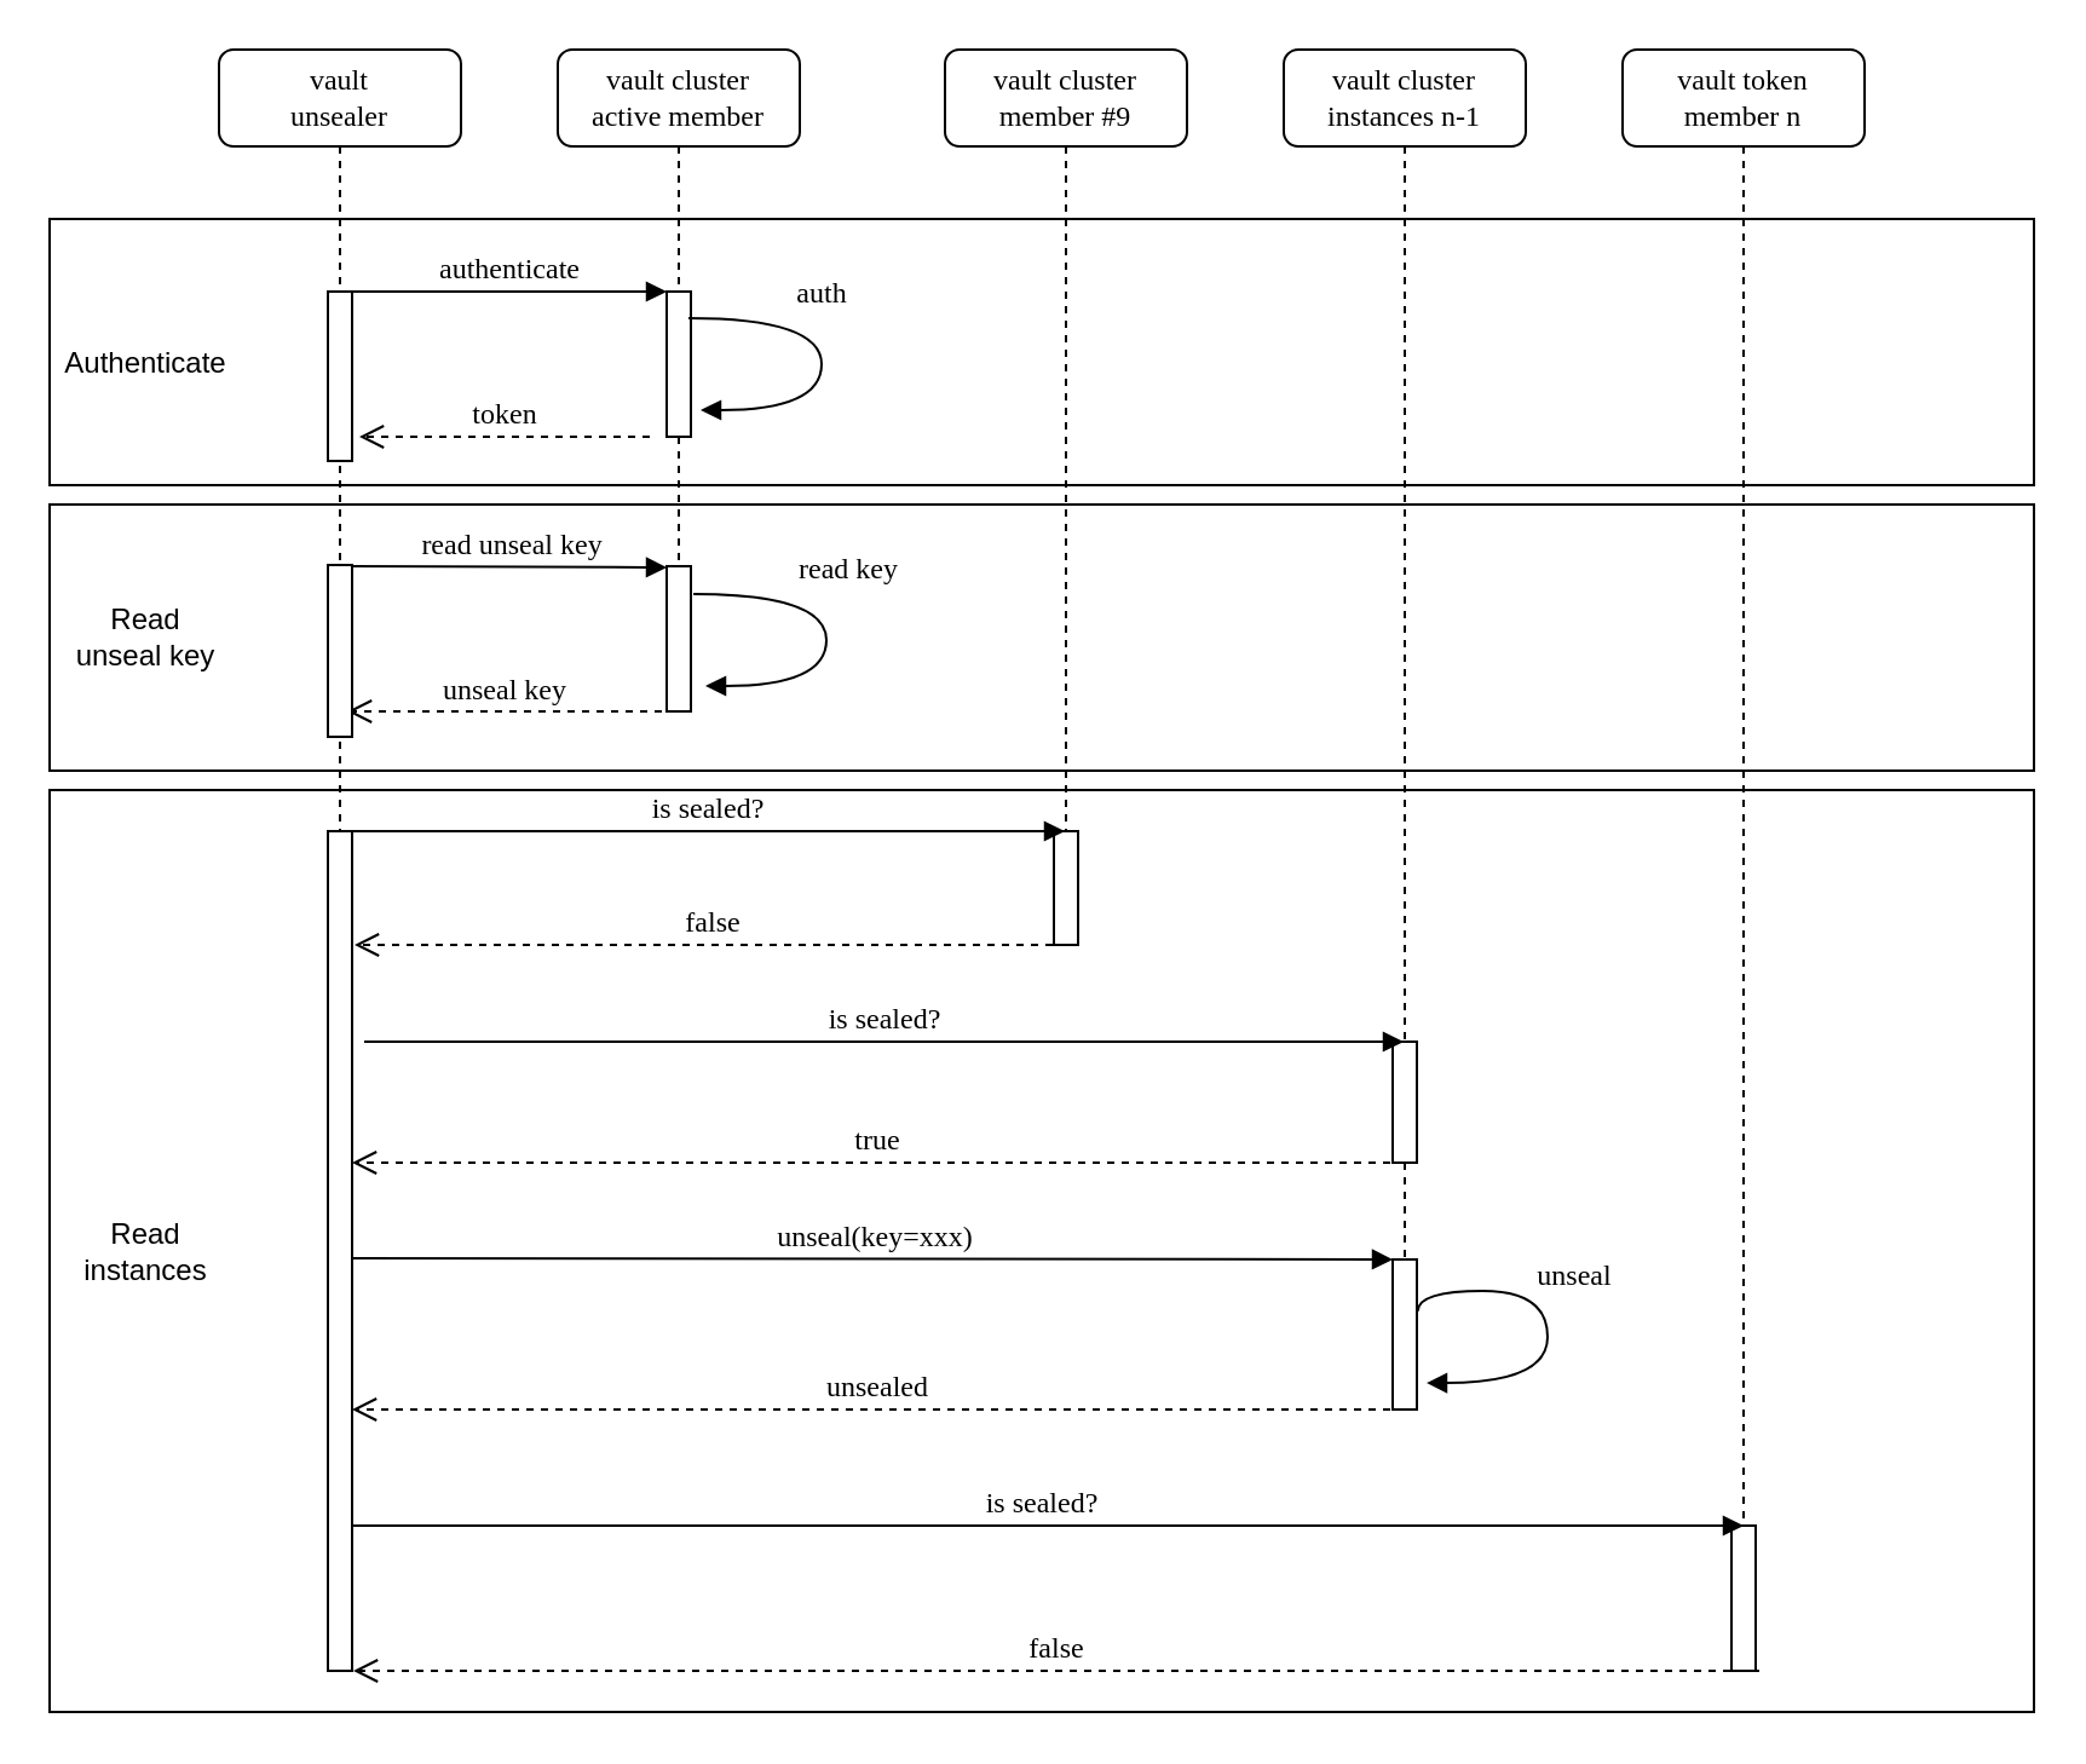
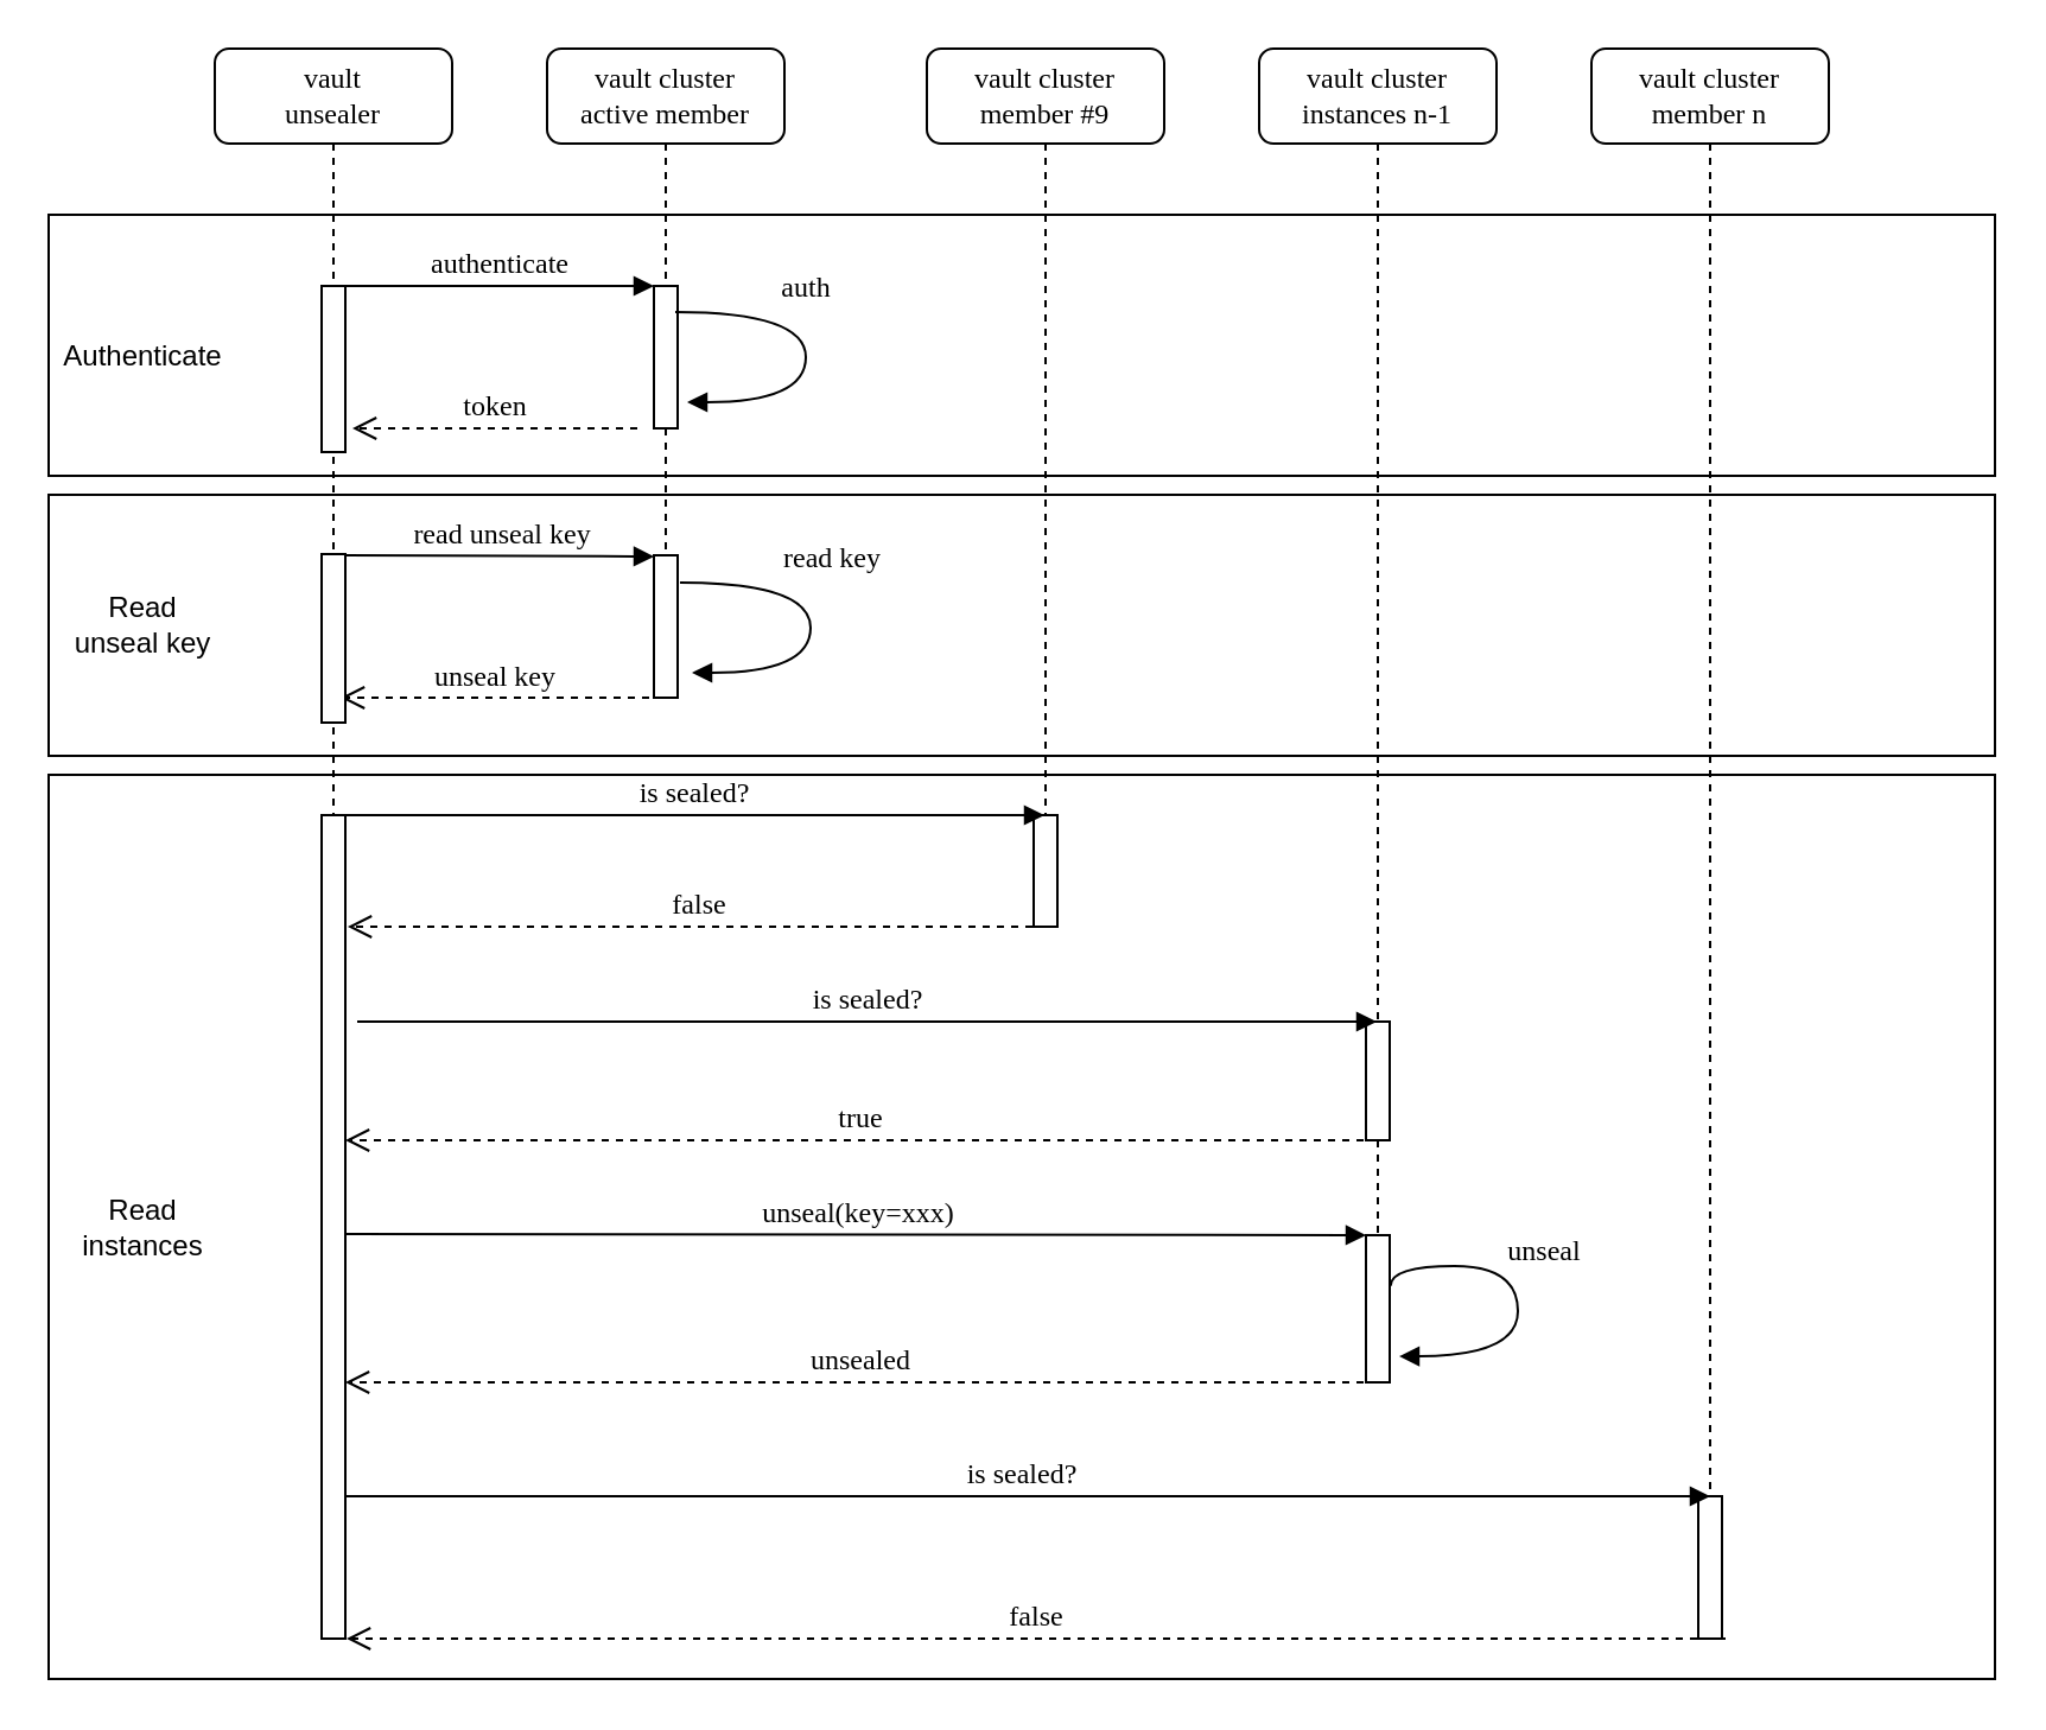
  <mxCell id="0" />
  <mxCell id="1" parent="0" />
  <mxCell id="2" value="" style="rounded=0;whiteSpace=wrap;html=1;" vertex="1" parent="1"><mxGeometry x="20" y="326" width="820" height="381" as="geometry" /></mxCell>
  <mxCell id="3" value="" style="rounded=0;whiteSpace=wrap;html=1;" vertex="1" parent="1"><mxGeometry x="20" y="208" width="820" height="110" as="geometry" /></mxCell>
  <mxCell id="4" value="" style="rounded=0;whiteSpace=wrap;html=1;" vertex="1" parent="1"><mxGeometry x="20" y="90" width="820" height="110" as="geometry" /></mxCell>
  <mxCell id="5" value="unsealed" style="html=1;verticalAlign=bottom;endArrow=open;dashed=1;endSize=8;labelBackgroundColor=none;fontFamily=Verdana;fontSize=12;edgeStyle=elbowEdgeStyle;elbow=horizontal;" edge="1" parent="1"><mxGeometry relative="1" as="geometry"><mxPoint x="145" y="582" as="targetPoint" /><Array as="points"><mxPoint x="360.5" y="582" /><mxPoint x="390.5" y="582" /></Array><mxPoint x="580" y="582" as="sourcePoint" /></mxGeometry></mxCell>
  <mxCell id="6" value="&lt;div&gt;vault cluster&lt;/div&gt;&lt;div&gt;active member&lt;br&gt;&lt;/div&gt;" style="shape=umlLifeline;perimeter=lifelinePerimeter;whiteSpace=wrap;html=1;container=1;collapsible=0;recursiveResize=0;outlineConnect=0;rounded=1;shadow=0;comic=0;labelBackgroundColor=none;strokeWidth=1;fontFamily=Verdana;fontSize=12;align=center;" parent="1" vertex="1"><mxGeometry x="230" y="20" width="100" height="260" as="geometry" /></mxCell>
  <mxCell id="7" value="" style="html=1;points=[];perimeter=orthogonalPerimeter;rounded=0;shadow=0;comic=0;labelBackgroundColor=none;strokeWidth=1;fontFamily=Verdana;fontSize=12;align=center;" parent="6" vertex="1"><mxGeometry x="45" y="100" width="10" height="60" as="geometry" /></mxCell>
  <mxCell id="8" value="" style="html=1;points=[];perimeter=orthogonalPerimeter;rounded=0;shadow=0;comic=0;labelBackgroundColor=none;strokeWidth=1;fontFamily=Verdana;fontSize=12;align=center;" vertex="1" parent="6"><mxGeometry x="45" y="213.5" width="10" height="60" as="geometry" /></mxCell>
  <mxCell id="9" value="&lt;div&gt;read unseal key&lt;/div&gt;" style="html=1;verticalAlign=bottom;endArrow=block;entryX=0;entryY=0;labelBackgroundColor=none;fontFamily=Verdana;fontSize=12;edgeStyle=elbowEdgeStyle;elbow=vertical;" edge="1" parent="6" target="8"><mxGeometry relative="1" as="geometry"><mxPoint x="-85" y="213.5" as="sourcePoint" /></mxGeometry></mxCell>
  <mxCell id="10" value="unseal key" style="html=1;verticalAlign=bottom;endArrow=open;dashed=1;endSize=8;labelBackgroundColor=none;fontFamily=Verdana;fontSize=12;edgeStyle=elbowEdgeStyle;elbow=vertical;" edge="1" parent="6"><mxGeometry relative="1" as="geometry"><mxPoint x="-87" y="273.5" as="targetPoint" /><Array as="points"><mxPoint x="-12" y="273.5" /><mxPoint x="18" y="273.5" /></Array><mxPoint x="43" y="273.5" as="sourcePoint" /></mxGeometry></mxCell>
  <mxCell id="11" value="auth" style="html=1;verticalAlign=bottom;endArrow=block;labelBackgroundColor=none;fontFamily=Verdana;fontSize=12;elbow=vertical;edgeStyle=orthogonalEdgeStyle;curved=1;entryX=1;entryY=0.286;entryPerimeter=0;exitX=1.038;exitY=0.345;exitPerimeter=0;" edge="1" parent="6"><mxGeometry x="-0.231" y="-1" relative="1" as="geometry"><mxPoint x="54" y="111" as="sourcePoint" /><mxPoint x="59" y="149" as="targetPoint" /><Array as="points"><mxPoint x="109" y="111" /><mxPoint x="109" y="149" /></Array><mxPoint x="1" y="-1" as="offset" /></mxGeometry></mxCell>
  <mxCell id="12" value="&lt;div&gt;vault cluster&lt;/div&gt;&lt;div&gt;member #9&lt;br&gt;&lt;/div&gt;" style="shape=umlLifeline;perimeter=lifelinePerimeter;whiteSpace=wrap;html=1;container=1;collapsible=0;recursiveResize=0;outlineConnect=0;rounded=1;shadow=0;comic=0;labelBackgroundColor=none;strokeWidth=1;fontFamily=Verdana;fontSize=12;align=center;" parent="1" vertex="1"><mxGeometry x="390" y="20" width="100" height="370" as="geometry" /></mxCell>
  <mxCell id="13" value="" style="html=1;points=[];perimeter=orthogonalPerimeter;rounded=0;shadow=0;comic=0;labelBackgroundColor=none;strokeWidth=1;fontFamily=Verdana;fontSize=12;align=center;" vertex="1" parent="12"><mxGeometry x="45" y="323" width="10" height="47" as="geometry" /></mxCell>
  <mxCell id="14" value="&lt;div&gt;vault cluster&lt;/div&gt;&lt;div&gt;instances n-1&lt;/div&gt;" style="shape=umlLifeline;perimeter=lifelinePerimeter;whiteSpace=wrap;html=1;container=1;collapsible=0;recursiveResize=0;outlineConnect=0;rounded=1;shadow=0;comic=0;labelBackgroundColor=none;strokeWidth=1;fontFamily=Verdana;fontSize=12;align=center;" parent="1" vertex="1"><mxGeometry x="530" y="20" width="100" height="560" as="geometry" /></mxCell>
  <mxCell id="15" value="true" style="html=1;verticalAlign=bottom;endArrow=open;dashed=1;endSize=8;labelBackgroundColor=none;fontFamily=Verdana;fontSize=12;edgeStyle=elbowEdgeStyle;elbow=horizontal;" edge="1" parent="14"><mxGeometry relative="1" as="geometry"><mxPoint x="-385" y="460" as="targetPoint" /><Array as="points"><mxPoint x="-169.5" y="460" /><mxPoint x="-139.5" y="460" /></Array><mxPoint x="50" y="460" as="sourcePoint" /></mxGeometry></mxCell>
- <mxCell id="16" value="&lt;div&gt;vault token&lt;/div&gt;&lt;div&gt;member n&lt;br&gt;&lt;/div&gt;" style="shape=umlLifeline;perimeter=lifelinePerimeter;whiteSpace=wrap;html=1;container=1;collapsible=0;recursiveResize=0;outlineConnect=0;rounded=1;shadow=0;comic=0;labelBackgroundColor=none;strokeWidth=1;fontFamily=Verdana;fontSize=12;align=center;" parent="1" vertex="1"><mxGeometry x="670" y="20" width="100" height="670" as="geometry" /></mxCell>
+ <mxCell id="16" value="&lt;div&gt;vault cluster&lt;/div&gt;&lt;div&gt;member n&lt;br&gt;&lt;/div&gt;" style="shape=umlLifeline;perimeter=lifelinePerimeter;whiteSpace=wrap;html=1;container=1;collapsible=0;recursiveResize=0;outlineConnect=0;rounded=1;shadow=0;comic=0;labelBackgroundColor=none;strokeWidth=1;fontFamily=Verdana;fontSize=12;align=center;" parent="1" vertex="1"><mxGeometry x="670" y="20" width="100" height="670" as="geometry" /></mxCell>
  <mxCell id="17" value="false" style="html=1;verticalAlign=bottom;endArrow=open;dashed=1;endSize=8;labelBackgroundColor=none;fontFamily=Verdana;fontSize=12;edgeStyle=elbowEdgeStyle;elbow=vertical;" edge="1" parent="16"><mxGeometry relative="1" as="geometry"><mxPoint x="-524.5" y="670" as="targetPoint" /><Array as="points"><mxPoint x="-163" y="670" /><mxPoint x="-133" y="670" /></Array><mxPoint x="56.5" y="670" as="sourcePoint" /></mxGeometry></mxCell>
  <mxCell id="18" value="" style="html=1;points=[];perimeter=orthogonalPerimeter;rounded=0;shadow=0;comic=0;labelBackgroundColor=none;strokeWidth=1;fontFamily=Verdana;fontSize=12;align=center;" vertex="1" parent="16"><mxGeometry x="45" y="610" width="10" height="60" as="geometry" /></mxCell>
  <mxCell id="19" value="is sealed?" style="html=1;verticalAlign=bottom;endArrow=block;labelBackgroundColor=none;fontFamily=Verdana;fontSize=12;edgeStyle=elbowEdgeStyle;elbow=vertical;" edge="1" parent="16"><mxGeometry relative="1" as="geometry"><mxPoint x="-530.5" y="610" as="sourcePoint" /><mxPoint x="50" y="610" as="targetPoint" /></mxGeometry></mxCell>
  <mxCell id="20" value="&lt;div&gt;vault&lt;/div&gt;&lt;div&gt;unsealer&lt;br&gt;&lt;/div&gt;" style="shape=umlLifeline;perimeter=lifelinePerimeter;whiteSpace=wrap;html=1;container=1;collapsible=0;recursiveResize=0;outlineConnect=0;rounded=1;shadow=0;comic=0;labelBackgroundColor=none;strokeWidth=1;fontFamily=Verdana;fontSize=12;align=center;" parent="1" vertex="1"><mxGeometry x="90" y="20" width="100" height="670" as="geometry" /></mxCell>
  <mxCell id="21" value="false" style="html=1;verticalAlign=bottom;endArrow=open;dashed=1;endSize=8;labelBackgroundColor=none;fontFamily=Verdana;fontSize=12;edgeStyle=elbowEdgeStyle;elbow=vertical;" edge="1" parent="20"><mxGeometry relative="1" as="geometry"><mxPoint x="56" y="370" as="targetPoint" /><Array as="points"><mxPoint x="131" y="370" /><mxPoint x="161" y="370" /></Array><mxPoint x="350.5" y="370" as="sourcePoint" /></mxGeometry></mxCell>
  <mxCell id="22" value="" style="html=1;points=[];perimeter=orthogonalPerimeter;rounded=0;shadow=0;comic=0;labelBackgroundColor=none;strokeWidth=1;fontFamily=Verdana;fontSize=12;align=center;" parent="20" vertex="1"><mxGeometry x="45" y="100" width="10" height="70" as="geometry" /></mxCell>
  <mxCell id="23" value="is sealed?" style="html=1;verticalAlign=bottom;endArrow=block;labelBackgroundColor=none;fontFamily=Verdana;fontSize=12;edgeStyle=elbowEdgeStyle;elbow=vertical;" edge="1" parent="20"><mxGeometry relative="1" as="geometry"><mxPoint x="55" y="323" as="sourcePoint" /><mxPoint x="349.5" y="323" as="targetPoint" /></mxGeometry></mxCell>
  <mxCell id="24" value="" style="html=1;points=[];perimeter=orthogonalPerimeter;rounded=0;shadow=0;comic=0;labelBackgroundColor=none;strokeWidth=1;fontFamily=Verdana;fontSize=12;align=center;" vertex="1" parent="20"><mxGeometry x="45" y="213" width="10" height="71" as="geometry" /></mxCell>
  <mxCell id="25" value="" style="html=1;points=[];perimeter=orthogonalPerimeter;rounded=0;shadow=0;comic=0;labelBackgroundColor=none;strokeWidth=1;fontFamily=Verdana;fontSize=12;align=center;" vertex="1" parent="20"><mxGeometry x="45" y="323" width="10" height="347" as="geometry" /></mxCell>
  <mxCell id="26" value="" style="html=1;points=[];perimeter=orthogonalPerimeter;rounded=0;shadow=0;comic=0;labelBackgroundColor=none;strokeWidth=1;fontFamily=Verdana;fontSize=12;align=center;" parent="1" vertex="1"><mxGeometry x="575" y="430" width="10" height="50" as="geometry" /></mxCell>
  <mxCell id="27" value="authenticate" style="html=1;verticalAlign=bottom;endArrow=block;entryX=0;entryY=0;labelBackgroundColor=none;fontFamily=Verdana;fontSize=12;edgeStyle=elbowEdgeStyle;elbow=vertical;" parent="1" source="22" target="7" edge="1"><mxGeometry relative="1" as="geometry"><mxPoint x="210" y="130" as="sourcePoint" /></mxGeometry></mxCell>
  <mxCell id="28" value="unseal" style="html=1;verticalAlign=bottom;endArrow=block;labelBackgroundColor=none;fontFamily=Verdana;fontSize=12;elbow=vertical;edgeStyle=orthogonalEdgeStyle;curved=1;entryX=1;entryY=0.286;entryPerimeter=0;exitX=1.038;exitY=0.345;exitPerimeter=0;" parent="1" edge="1"><mxGeometry x="-0.137" y="11" relative="1" as="geometry"><mxPoint x="585.38" y="541.39" as="sourcePoint" /><mxPoint x="589" y="571.02" as="targetPoint" /><Array as="points"><mxPoint x="639" y="533" /><mxPoint x="639" y="571" /></Array><mxPoint as="offset" /></mxGeometry></mxCell>
  <mxCell id="29" value="token" style="html=1;verticalAlign=bottom;endArrow=open;dashed=1;endSize=8;labelBackgroundColor=none;fontFamily=Verdana;fontSize=12;edgeStyle=elbowEdgeStyle;elbow=vertical;" edge="1" parent="1"><mxGeometry relative="1" as="geometry"><mxPoint x="148" y="180" as="targetPoint" /><Array as="points"><mxPoint x="213" y="180" /><mxPoint x="243" y="180" /></Array><mxPoint x="268" y="180" as="sourcePoint" /></mxGeometry></mxCell>
  <mxCell id="30" value="read key" style="html=1;verticalAlign=bottom;endArrow=block;labelBackgroundColor=none;fontFamily=Verdana;fontSize=12;elbow=vertical;edgeStyle=orthogonalEdgeStyle;curved=1;entryX=1;entryY=0.286;entryPerimeter=0;exitX=1.038;exitY=0.345;exitPerimeter=0;" edge="1" parent="1"><mxGeometry x="-0.231" y="9" relative="1" as="geometry"><mxPoint x="286" y="245" as="sourcePoint" /><mxPoint x="291" y="283" as="targetPoint" /><Array as="points"><mxPoint x="341" y="245" /><mxPoint x="341" y="283" /></Array><mxPoint y="-1" as="offset" /></mxGeometry></mxCell>
  <mxCell id="31" value="is sealed?" style="html=1;verticalAlign=bottom;endArrow=block;labelBackgroundColor=none;fontFamily=Verdana;fontSize=12;edgeStyle=elbowEdgeStyle;elbow=vertical;" edge="1" parent="1"><mxGeometry relative="1" as="geometry"><mxPoint x="150" y="430" as="sourcePoint" /><mxPoint x="579.5" y="430" as="targetPoint" /></mxGeometry></mxCell>
  <mxCell id="32" value="unseal(key=xxx)" style="html=1;verticalAlign=bottom;endArrow=block;labelBackgroundColor=none;fontFamily=Verdana;fontSize=12;edgeStyle=elbowEdgeStyle;elbow=vertical;" edge="1" parent="1"><mxGeometry relative="1" as="geometry"><mxPoint x="145" y="519.5" as="sourcePoint" /><mxPoint x="575" y="519.5" as="targetPoint" /></mxGeometry></mxCell>
  <mxCell id="33" value="Authenticate" style="text;html=1;strokeColor=none;fillColor=none;align=center;verticalAlign=middle;whiteSpace=wrap;rounded=0;" vertex="1" parent="1"><mxGeometry x="30" y="135" width="60" height="30" as="geometry" /></mxCell>
  <mxCell id="34" value="Read unseal key" style="text;html=1;strokeColor=none;fillColor=none;align=center;verticalAlign=middle;whiteSpace=wrap;rounded=0;" vertex="1" parent="1"><mxGeometry x="30" y="248" width="60" height="30" as="geometry" /></mxCell>
  <mxCell id="35" value="Read instances" style="text;html=1;strokeColor=none;fillColor=none;align=center;verticalAlign=middle;whiteSpace=wrap;rounded=0;" vertex="1" parent="1"><mxGeometry x="30" y="501.5" width="60" height="30" as="geometry" /></mxCell>
  <mxCell id="36" value="" style="html=1;points=[];perimeter=orthogonalPerimeter;rounded=0;shadow=0;comic=0;labelBackgroundColor=none;strokeWidth=1;fontFamily=Verdana;fontSize=12;align=center;" vertex="1" parent="1"><mxGeometry x="575" y="520" width="10" height="62" as="geometry" /></mxCell>
